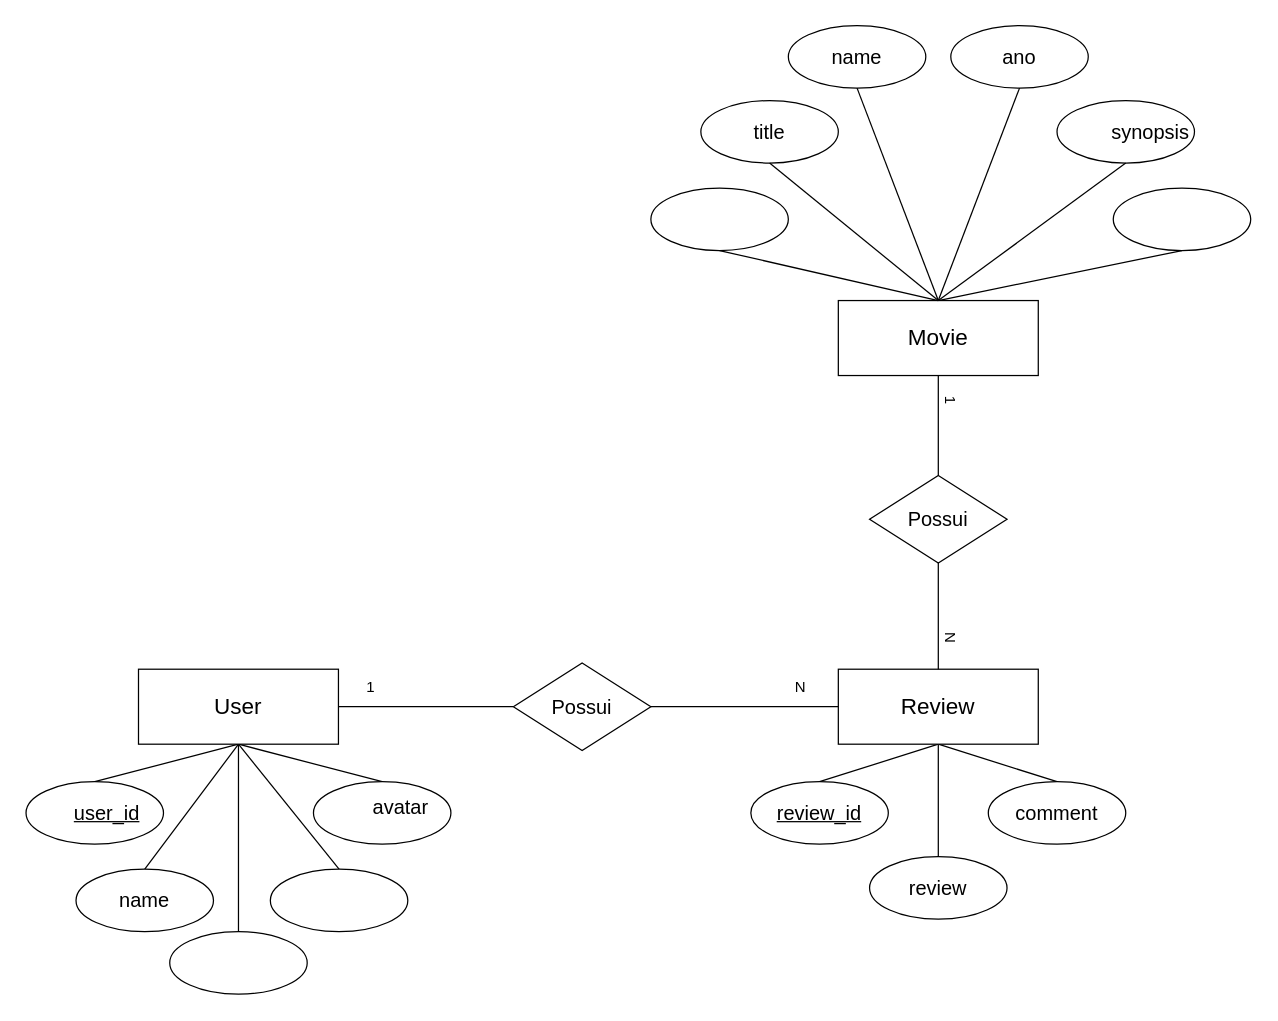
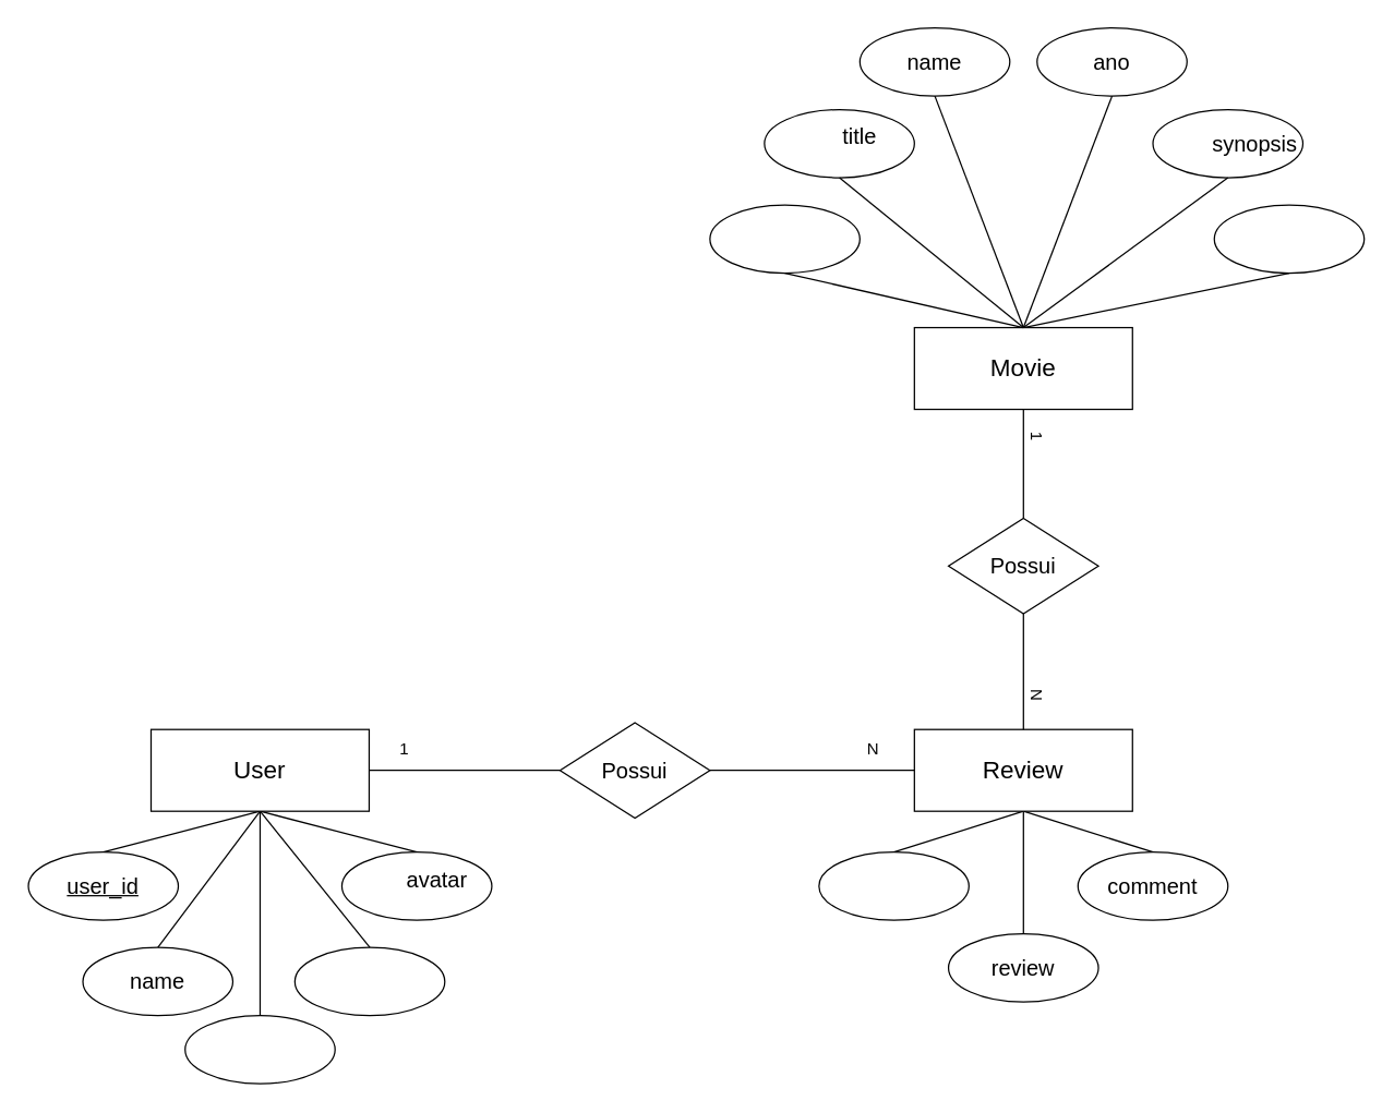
  <mxCell id="0" />
  <mxCell id="1" parent="0" />
  <mxCell id="2" style="rounded=0;orthogonalLoop=1;jettySize=auto;html=1;exitX=0.5;exitY=1;exitDx=0;exitDy=0;entryX=0.5;entryY=0;entryDx=0;entryDy=0;endArrow=none;endFill=0;" parent="1" source="7" target="13" edge="1"><mxGeometry relative="1" as="geometry" /></mxCell>
  <mxCell id="3" style="rounded=0;orthogonalLoop=1;jettySize=auto;html=1;exitX=0.5;exitY=1;exitDx=0;exitDy=0;entryX=0.5;entryY=0;entryDx=0;entryDy=0;endArrow=none;endFill=0;" parent="1" source="7" target="9" edge="1"><mxGeometry relative="1" as="geometry" /></mxCell>
  <mxCell id="4" style="rounded=0;orthogonalLoop=1;jettySize=auto;html=1;exitX=0.5;exitY=1;exitDx=0;exitDy=0;entryX=0.5;entryY=0;entryDx=0;entryDy=0;endArrow=none;endFill=0;" parent="1" source="7" target="15" edge="1"><mxGeometry relative="1" as="geometry" /></mxCell>
  <mxCell id="5" style="rounded=0;orthogonalLoop=1;jettySize=auto;html=1;exitX=0.5;exitY=1;exitDx=0;exitDy=0;entryX=0.5;entryY=0;entryDx=0;entryDy=0;endArrow=none;endFill=0;" parent="1" source="7" target="14" edge="1"><mxGeometry relative="1" as="geometry" /></mxCell>
  <mxCell id="6" style="rounded=0;orthogonalLoop=1;jettySize=auto;html=1;exitX=0.5;exitY=1;exitDx=0;exitDy=0;entryX=0.5;entryY=0;entryDx=0;entryDy=0;endArrow=none;endFill=0;" parent="1" source="7" target="11" edge="1"><mxGeometry relative="1" as="geometry" /></mxCell>
  <mxCell id="7" value="" style="rounded=0;whiteSpace=wrap;html=1;" parent="1" vertex="1"><mxGeometry x="110" y="535" width="160" height="60" as="geometry" /></mxCell>
  <mxCell id="8" value="&lt;font style=&quot;font-size: 18px;&quot;&gt;User&lt;br&gt;&lt;/font&gt;" style="text;html=1;strokeColor=none;fillColor=none;align=center;verticalAlign=middle;whiteSpace=wrap;rounded=0;" parent="1" vertex="1"><mxGeometry x="140" y="550" width="100" height="30" as="geometry" /></mxCell>
  <mxCell id="9" value="" style="ellipse;whiteSpace=wrap;html=1;" parent="1" vertex="1"><mxGeometry x="20" y="625" width="110" height="50" as="geometry" /></mxCell>
- <mxCell id="10" value="user_id" style="text;html=1;strokeColor=none;fillColor=none;align=center;verticalAlign=middle;whiteSpace=wrap;rounded=0;strokeWidth=2;fontSize=16;fontStyle=4" parent="1" vertex="1"><mxGeometry x="55" y="635" width="60" height="30" as="geometry" /></mxCell>
+ <mxCell id="10" value="user_id" style="text;html=1;strokeColor=none;fillColor=none;align=center;verticalAlign=middle;whiteSpace=wrap;rounded=0;strokeWidth=2;fontSize=16;fontStyle=4" parent="1" vertex="1"><mxGeometry x="45" y="635" width="60" height="30" as="geometry" /></mxCell>
  <mxCell id="11" value="" style="ellipse;whiteSpace=wrap;html=1;" parent="1" vertex="1"><mxGeometry x="60" y="695" width="110" height="50" as="geometry" /></mxCell>
  <mxCell id="12" value="name" style="text;html=1;strokeColor=none;fillColor=none;align=center;verticalAlign=middle;whiteSpace=wrap;rounded=0;strokeWidth=2;fontSize=16;" parent="1" vertex="1"><mxGeometry x="85" y="705" width="60" height="30" as="geometry" /></mxCell>
  <mxCell id="13" value="" style="ellipse;whiteSpace=wrap;html=1;" parent="1" vertex="1"><mxGeometry x="135" y="745" width="110" height="50" as="geometry" /></mxCell>
  <mxCell id="14" value="" style="ellipse;whiteSpace=wrap;html=1;" parent="1" vertex="1"><mxGeometry x="215.5" y="695" width="110" height="50" as="geometry" /></mxCell>
  <mxCell id="15" value="" style="ellipse;whiteSpace=wrap;html=1;" parent="1" vertex="1"><mxGeometry x="250" y="625" width="110" height="50" as="geometry" /></mxCell>
  <mxCell id="16" value="avatar" style="text;html=1;strokeColor=none;fillColor=none;align=center;verticalAlign=middle;whiteSpace=wrap;rounded=0;strokeWidth=2;fontSize=16;" parent="1" vertex="1"><mxGeometry x="290" y="630" width="60" height="30" as="geometry" /></mxCell>
  <mxCell id="17" style="rounded=0;orthogonalLoop=1;jettySize=auto;html=1;exitX=0.5;exitY=1;exitDx=0;exitDy=0;entryX=0.5;entryY=0;entryDx=0;entryDy=0;endArrow=none;endFill=0;" parent="1" source="20" target="26" edge="1"><mxGeometry relative="1" as="geometry" /></mxCell>
  <mxCell id="18" style="rounded=0;orthogonalLoop=1;jettySize=auto;html=1;exitX=0.5;exitY=1;exitDx=0;exitDy=0;entryX=0.5;entryY=0;entryDx=0;entryDy=0;endArrow=none;endFill=0;" parent="1" source="20" target="22" edge="1"><mxGeometry relative="1" as="geometry" /></mxCell>
  <mxCell id="19" style="rounded=0;orthogonalLoop=1;jettySize=auto;html=1;exitX=0.5;exitY=1;exitDx=0;exitDy=0;entryX=0.5;entryY=0;entryDx=0;entryDy=0;endArrow=none;endFill=0;" parent="1" source="20" target="24" edge="1"><mxGeometry relative="1" as="geometry" /></mxCell>
  <mxCell id="20" value="" style="rounded=0;whiteSpace=wrap;html=1;" parent="1" vertex="1"><mxGeometry x="670" y="535" width="160" height="60" as="geometry" /></mxCell>
  <mxCell id="21" value="&lt;font style=&quot;font-size: 18px;&quot;&gt;Review&lt;br&gt;&lt;/font&gt;" style="text;html=1;strokeColor=none;fillColor=none;align=center;verticalAlign=middle;whiteSpace=wrap;rounded=0;" parent="1" vertex="1"><mxGeometry x="700" y="550" width="100" height="30" as="geometry" /></mxCell>
  <mxCell id="22" value="" style="ellipse;whiteSpace=wrap;html=1;" parent="1" vertex="1"><mxGeometry x="600" y="625" width="110" height="50" as="geometry" /></mxCell>
- <mxCell id="23" value="review_id" style="text;html=1;strokeColor=none;fillColor=none;align=center;verticalAlign=middle;whiteSpace=wrap;rounded=0;strokeWidth=2;fontSize=16;fontStyle=4" parent="1" vertex="1"><mxGeometry x="625" y="635" width="60" height="30" as="geometry" /></mxCell>
  <mxCell id="24" value="" style="ellipse;whiteSpace=wrap;html=1;" parent="1" vertex="1"><mxGeometry x="695" y="685" width="110" height="50" as="geometry" /></mxCell>
  <mxCell id="25" value="review" style="text;html=1;strokeColor=none;fillColor=none;align=center;verticalAlign=middle;whiteSpace=wrap;rounded=0;strokeWidth=2;fontSize=16;" parent="1" vertex="1"><mxGeometry x="720" y="695" width="60" height="30" as="geometry" /></mxCell>
  <mxCell id="26" value="" style="ellipse;whiteSpace=wrap;html=1;" parent="1" vertex="1"><mxGeometry x="790" y="625" width="110" height="50" as="geometry" /></mxCell>
  <mxCell id="27" value="comment" style="text;html=1;strokeColor=none;fillColor=none;align=center;verticalAlign=middle;whiteSpace=wrap;rounded=0;strokeWidth=2;fontSize=16;" parent="1" vertex="1"><mxGeometry x="815" y="635" width="60" height="30" as="geometry" /></mxCell>
  <mxCell id="28" style="rounded=0;orthogonalLoop=1;jettySize=auto;html=1;exitX=1;exitY=0.5;exitDx=0;exitDy=0;entryX=0;entryY=0.5;entryDx=0;entryDy=0;endArrow=none;endFill=0;" parent="1" source="30" target="20" edge="1"><mxGeometry relative="1" as="geometry" /></mxCell>
  <mxCell id="29" style="rounded=0;orthogonalLoop=1;jettySize=auto;html=1;exitX=0;exitY=0.5;exitDx=0;exitDy=0;entryX=1;entryY=0.5;entryDx=0;entryDy=0;endArrow=none;endFill=0;" parent="1" source="30" target="7" edge="1"><mxGeometry relative="1" as="geometry" /></mxCell>
  <mxCell id="30" value="" style="rhombus;whiteSpace=wrap;html=1;" parent="1" vertex="1"><mxGeometry x="410" y="530" width="110" height="70" as="geometry" /></mxCell>
  <mxCell id="31" value="&lt;font style=&quot;font-size: 16px;&quot;&gt;Possui&lt;/font&gt;" style="text;html=1;strokeColor=none;fillColor=none;align=center;verticalAlign=middle;whiteSpace=wrap;rounded=0;" parent="1" vertex="1"><mxGeometry x="435" y="550" width="60" height="30" as="geometry" /></mxCell>
  <mxCell id="32" style="rounded=0;orthogonalLoop=1;jettySize=auto;html=1;exitX=0.5;exitY=1;exitDx=0;exitDy=0;entryX=0.5;entryY=0;entryDx=0;entryDy=0;endArrow=none;endFill=0;" parent="1" source="34" target="37" edge="1"><mxGeometry relative="1" as="geometry" /></mxCell>
  <mxCell id="33" style="rounded=0;orthogonalLoop=1;jettySize=auto;html=1;exitX=0.5;exitY=0;exitDx=0;exitDy=0;entryX=0.5;entryY=1;entryDx=0;entryDy=0;endArrow=none;endFill=0;" parent="1" source="34" target="49" edge="1"><mxGeometry relative="1" as="geometry" /></mxCell>
  <mxCell id="34" value="" style="rounded=0;whiteSpace=wrap;html=1;" parent="1" vertex="1"><mxGeometry x="670" width="160" height="60" as="geometry" y="240" /></mxCell>
  <mxCell id="35" value="&lt;font style=&quot;font-size: 18px;&quot;&gt;Movie&lt;br&gt;&lt;/font&gt;" style="text;html=1;strokeColor=none;fillColor=none;align=center;verticalAlign=middle;whiteSpace=wrap;rounded=0;" parent="1" vertex="1"><mxGeometry x="700" y="255" width="100" height="30" as="geometry" /></mxCell>
  <mxCell id="36" style="rounded=0;orthogonalLoop=1;jettySize=auto;html=1;exitX=0.5;exitY=1;exitDx=0;exitDy=0;entryX=0.5;entryY=0;entryDx=0;entryDy=0;endArrow=none;endFill=0;" parent="1" source="37" target="20" edge="1"><mxGeometry relative="1" as="geometry" /></mxCell>
  <mxCell id="37" value="" style="rhombus;whiteSpace=wrap;html=1;" parent="1" vertex="1"><mxGeometry x="695" y="380" width="110" height="70" as="geometry" /></mxCell>
  <mxCell id="38" value="&lt;font style=&quot;font-size: 16px;&quot;&gt;Possui&lt;/font&gt;" style="text;html=1;strokeColor=none;fillColor=none;align=center;verticalAlign=middle;whiteSpace=wrap;rounded=0;" parent="1" vertex="1"><mxGeometry x="720" y="400" width="60" height="30" as="geometry" /></mxCell>
  <mxCell id="39" style="rounded=0;orthogonalLoop=1;jettySize=auto;html=1;exitX=0.5;exitY=1;exitDx=0;exitDy=0;entryX=0.5;entryY=0;entryDx=0;entryDy=0;endArrow=none;endFill=0;" parent="1" source="40" target="34" edge="1"><mxGeometry relative="1" as="geometry" /></mxCell>
  <mxCell id="40" value="" style="ellipse;whiteSpace=wrap;html=1;" parent="1" vertex="1"><mxGeometry x="520" y="150" width="110" height="50" as="geometry" /></mxCell>
  <mxCell id="41" value="" style="ellipse;whiteSpace=wrap;html=1;" parent="1" vertex="1"><mxGeometry x="560" y="80" width="110" height="50" as="geometry" /></mxCell>
- <mxCell id="42" value="title" style="text;html=1;strokeColor=none;fillColor=none;align=center;verticalAlign=middle;whiteSpace=wrap;rounded=0;strokeWidth=2;fontSize=16;fontStyle=0" parent="1" vertex="1"><mxGeometry x="585" y="90" width="60" height="30" as="geometry" /></mxCell>
+ <mxCell id="42" value="title" style="text;html=1;strokeColor=none;fillColor=none;align=center;verticalAlign=middle;whiteSpace=wrap;rounded=0;strokeWidth=2;fontSize=16;fontStyle=0" parent="1" vertex="1"><mxGeometry x="600" y="85" width="60" height="30" as="geometry" /></mxCell>
  <mxCell id="43" value="" style="ellipse;whiteSpace=wrap;html=1;" parent="1" vertex="1"><mxGeometry x="630" y="20" width="110" height="50" as="geometry" /></mxCell>
  <mxCell id="44" value="name" style="text;html=1;strokeColor=none;fillColor=none;align=center;verticalAlign=middle;whiteSpace=wrap;rounded=0;strokeWidth=2;fontSize=16;fontStyle=0" parent="1" vertex="1"><mxGeometry x="655" y="30" width="60" height="30" as="geometry" /></mxCell>
  <mxCell id="45" value="" style="ellipse;whiteSpace=wrap;html=1;" parent="1" vertex="1"><mxGeometry x="760" y="20" width="110" height="50" as="geometry" /></mxCell>
  <mxCell id="46" value="ano" style="text;html=1;strokeColor=none;fillColor=none;align=center;verticalAlign=middle;whiteSpace=wrap;rounded=0;strokeWidth=2;fontSize=16;fontStyle=0" parent="1" vertex="1"><mxGeometry x="785" y="30" width="60" height="30" as="geometry" /></mxCell>
  <mxCell id="47" value="" style="ellipse;whiteSpace=wrap;html=1;" parent="1" vertex="1"><mxGeometry x="845" y="80" width="110" height="50" as="geometry" /></mxCell>
  <mxCell id="48" value="synopsis" style="text;html=1;strokeColor=none;fillColor=none;align=center;verticalAlign=middle;whiteSpace=wrap;rounded=0;strokeWidth=2;fontSize=16;fontStyle=0" parent="1" vertex="1"><mxGeometry x="890" y="90" width="60" height="30" as="geometry" /></mxCell>
  <mxCell id="49" value="" style="ellipse;whiteSpace=wrap;html=1;" parent="1" vertex="1"><mxGeometry x="890" y="150" width="110" height="50" as="geometry" /></mxCell>
  <mxCell id="50" style="rounded=0;orthogonalLoop=1;jettySize=auto;html=1;exitX=0.5;exitY=0;exitDx=0;exitDy=0;entryX=0.5;entryY=1;entryDx=0;entryDy=0;endArrow=none;endFill=0;" parent="1" source="34" target="47" edge="1"><mxGeometry relative="1" as="geometry"><mxPoint x="760" y="250" as="sourcePoint" /><mxPoint x="955" y="210" as="targetPoint" /></mxGeometry></mxCell>
  <mxCell id="51" style="rounded=0;orthogonalLoop=1;jettySize=auto;html=1;exitX=0.5;exitY=0;exitDx=0;exitDy=0;entryX=0.5;entryY=1;entryDx=0;entryDy=0;endArrow=none;endFill=0;" parent="1" source="34" target="45" edge="1"><mxGeometry relative="1" as="geometry"><mxPoint x="770" y="260" as="sourcePoint" /><mxPoint x="965" y="220" as="targetPoint" /></mxGeometry></mxCell>
  <mxCell id="52" style="rounded=0;orthogonalLoop=1;jettySize=auto;html=1;entryX=0.5;entryY=1;entryDx=0;entryDy=0;endArrow=none;endFill=0;exitX=0.5;exitY=0;exitDx=0;exitDy=0;" parent="1" source="34" target="43" edge="1"><mxGeometry relative="1" as="geometry"><mxPoint x="760" y="230" as="sourcePoint" /><mxPoint x="825" y="80" as="targetPoint" /></mxGeometry></mxCell>
  <mxCell id="53" style="rounded=0;orthogonalLoop=1;jettySize=auto;html=1;entryX=0.5;entryY=1;entryDx=0;entryDy=0;endArrow=none;endFill=0;" parent="1" target="41" edge="1"><mxGeometry relative="1" as="geometry"><mxPoint x="750" as="sourcePoint" y="240" /><mxPoint x="695" y="80" as="targetPoint" /></mxGeometry></mxCell>
  <mxCell id="54" value="1" style="text;html=1;align=center;verticalAlign=middle;whiteSpace=wrap;rounded=0;" vertex="1" parent="1"><mxGeometry x="265.5" y="535" width="60" height="30" as="geometry" /></mxCell>
  <mxCell id="55" value="N" style="text;html=1;align=center;verticalAlign=middle;whiteSpace=wrap;rounded=0;" vertex="1" parent="1"><mxGeometry x="610" y="535" width="60" height="30" as="geometry" /></mxCell>
  <mxCell id="56" value="1" style="text;html=1;align=center;verticalAlign=middle;whiteSpace=wrap;rounded=0;rotation=90;" vertex="1" parent="1"><mxGeometry x="740" y="310" width="40" height="20" as="geometry" /></mxCell>
  <mxCell id="57" value="N" style="text;html=1;align=center;verticalAlign=middle;whiteSpace=wrap;rounded=0;rotation=90;" vertex="1" parent="1"><mxGeometry x="740" y="500" width="40" height="20" as="geometry" /></mxCell>
